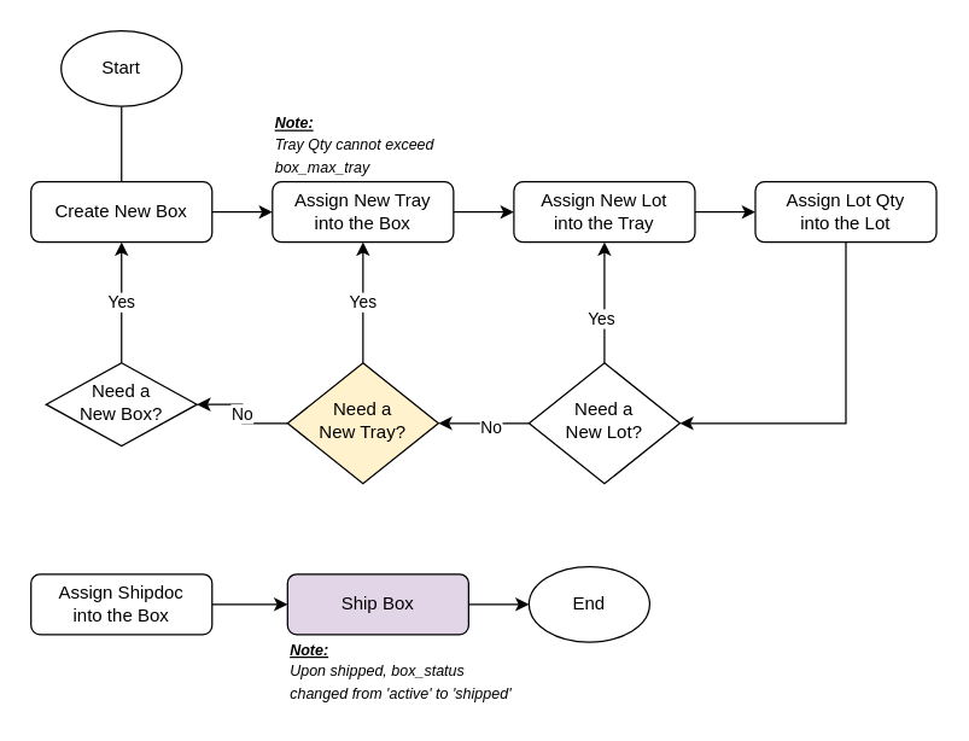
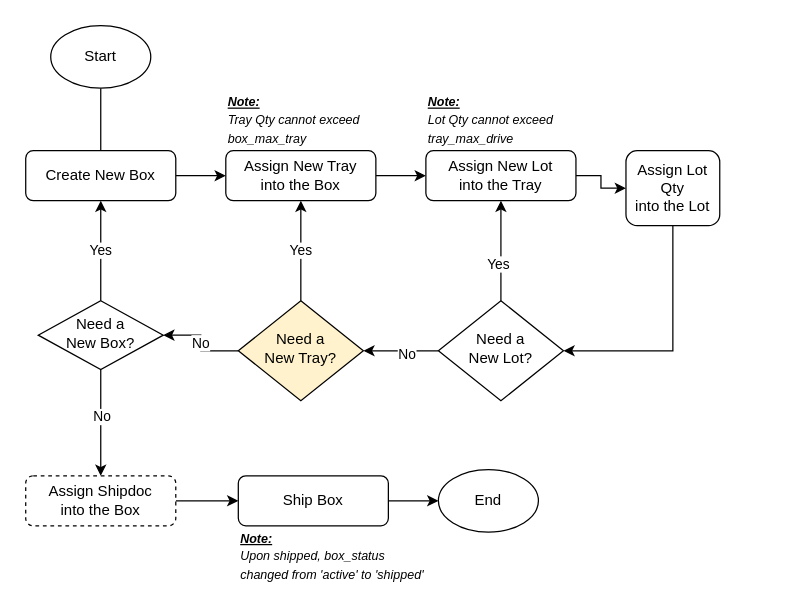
  <mxCell id="0" />
  <mxCell id="1" parent="0" />
  <mxCell id="2" value="" style="edgeStyle=orthogonalEdgeStyle;rounded=0;orthogonalLoop=1;jettySize=auto;html=1;" parent="1" source="3" target="11" edge="1"><mxGeometry relative="1" as="geometry" /></mxCell>
  <mxCell id="3" value="Create New Box" style="rounded=1;whiteSpace=wrap;html=1;fontSize=12;glass=0;strokeWidth=1;shadow=0;" parent="1" vertex="1"><mxGeometry x="20" y="120" width="120" height="40" as="geometry" /></mxCell>
  <mxCell id="4" value="Yes" style="edgeStyle=orthogonalEdgeStyle;rounded=0;orthogonalLoop=1;jettySize=auto;html=1;entryX=0.5;entryY=1;entryDx=0;entryDy=0;" parent="1" source="7" target="3" edge="1"><mxGeometry relative="1" as="geometry" /></mxCell>
+ <mxCell id="5" value="" style="edgeStyle=orthogonalEdgeStyle;rounded=0;orthogonalLoop=1;jettySize=auto;html=1;" parent="1" source="7" target="26" edge="1"><mxGeometry relative="1" as="geometry" /></mxCell>
+ <mxCell id="6" value="No" style="edgeLabel;html=1;align=center;verticalAlign=middle;resizable=0;points=[];" parent="5" vertex="1" connectable="0"><mxGeometry x="-0.133" relative="1" as="geometry"><mxPoint as="offset" /></mxGeometry></mxCell>
  <mxCell id="7" value="Need a &lt;br&gt;New Box?" style="rhombus;whiteSpace=wrap;html=1;shadow=0;fontFamily=Helvetica;fontSize=12;align=center;strokeWidth=1;spacing=6;spacingTop=-4;" parent="1" vertex="1"><mxGeometry x="30" y="240" width="100" height="55" as="geometry" /></mxCell>
  <mxCell id="8" value="" style="edgeStyle=orthogonalEdgeStyle;rounded=0;orthogonalLoop=1;jettySize=auto;html=1;endArrow=none;" parent="1" source="9" target="3" edge="1"><mxGeometry relative="1" as="geometry" /></mxCell>
  <mxCell id="9" value="Start" style="ellipse;whiteSpace=wrap;html=1;" parent="1" vertex="1"><mxGeometry x="40" y="20" width="80" height="50" as="geometry" /></mxCell>
  <mxCell id="10" value="" style="edgeStyle=orthogonalEdgeStyle;rounded=0;orthogonalLoop=1;jettySize=auto;html=1;" parent="1" source="11" target="13" edge="1"><mxGeometry relative="1" as="geometry" /></mxCell>
  <mxCell id="11" value="Assign New Tray &lt;br&gt;into the Box" style="rounded=1;whiteSpace=wrap;html=1;fontSize=12;glass=0;strokeWidth=1;shadow=0;" parent="1" vertex="1"><mxGeometry x="180" y="120" width="120" height="40" as="geometry" /></mxCell>
  <mxCell id="12" value="" style="edgeStyle=orthogonalEdgeStyle;rounded=0;orthogonalLoop=1;jettySize=auto;html=1;" parent="1" source="13" target="15" edge="1"><mxGeometry relative="1" as="geometry" /></mxCell>
  <mxCell id="13" value="Assign New Lot&lt;br&gt;into the Tray" style="rounded=1;whiteSpace=wrap;html=1;fontSize=12;glass=0;strokeWidth=1;shadow=0;" parent="1" vertex="1"><mxGeometry x="340" y="120" width="120" height="40" as="geometry" /></mxCell>
  <mxCell id="14" style="edgeStyle=orthogonalEdgeStyle;rounded=0;orthogonalLoop=1;jettySize=auto;html=1;entryX=1;entryY=0.5;entryDx=0;entryDy=0;exitX=0.5;exitY=1;exitDx=0;exitDy=0;" edge="1" parent="1" source="15" target="24"><mxGeometry relative="1" as="geometry" /></mxCell>
- <mxCell id="15" value="Assign Lot Qty&lt;br&gt;into the Lot" style="rounded=1;whiteSpace=wrap;html=1;fontSize=12;glass=0;strokeWidth=1;shadow=0;" parent="1" vertex="1"><mxGeometry x="500" y="120" width="120" height="40" as="geometry" /></mxCell>
+ <mxCell id="15" value="Assign Lot Qty&lt;br&gt;into the Lot" style="rounded=1;whiteSpace=wrap;html=1;fontSize=12;glass=0;strokeWidth=1;shadow=0;" parent="1" vertex="1"><mxGeometry x="500" y="120" width="75" height="60" as="geometry" /></mxCell>
  <mxCell id="16" value="Yes" style="edgeStyle=orthogonalEdgeStyle;rounded=0;orthogonalLoop=1;jettySize=auto;html=1;" parent="1" source="18" target="11" edge="1"><mxGeometry relative="1" as="geometry" /></mxCell>
  <mxCell id="17" value="No" style="edgeStyle=orthogonalEdgeStyle;rounded=0;orthogonalLoop=1;jettySize=auto;html=1;entryX=1;entryY=0.5;entryDx=0;entryDy=0;" parent="1" source="18" target="7" edge="1"><mxGeometry relative="1" as="geometry" /></mxCell>
  <mxCell id="18" value="Need a &lt;br&gt;New Tray?" style="rhombus;whiteSpace=wrap;html=1;shadow=0;fontFamily=Helvetica;fontSize=12;align=center;strokeWidth=1;spacing=6;spacingTop=-4;fillColor=#fff2cc;" parent="1" vertex="1"><mxGeometry x="190" y="240" width="100" height="80" as="geometry" /></mxCell>
  <mxCell id="19" value="End" style="ellipse;whiteSpace=wrap;html=1;" parent="1" vertex="1"><mxGeometry x="350" y="375" width="80" height="50" as="geometry" /></mxCell>
  <mxCell id="20" value="" style="edgeStyle=orthogonalEdgeStyle;rounded=0;orthogonalLoop=1;jettySize=auto;html=1;" parent="1" source="24" target="18" edge="1"><mxGeometry relative="1" as="geometry" /></mxCell>
  <mxCell id="21" value="No" style="edgeLabel;html=1;align=center;verticalAlign=middle;resizable=0;points=[];" parent="20" vertex="1" connectable="0"><mxGeometry x="-0.127" y="2" relative="1" as="geometry"><mxPoint as="offset" /></mxGeometry></mxCell>
  <mxCell id="22" value="" style="edgeStyle=orthogonalEdgeStyle;rounded=0;orthogonalLoop=1;jettySize=auto;html=1;" parent="1" source="24" target="13" edge="1"><mxGeometry relative="1" as="geometry" /></mxCell>
  <mxCell id="23" value="Yes" style="edgeLabel;html=1;align=center;verticalAlign=middle;resizable=0;points=[];" parent="22" vertex="1" connectable="0"><mxGeometry x="-0.255" y="3" relative="1" as="geometry"><mxPoint as="offset" /></mxGeometry></mxCell>
  <mxCell id="24" value="Need a &lt;br&gt;New Lot?" style="rhombus;whiteSpace=wrap;html=1;shadow=0;fontFamily=Helvetica;fontSize=12;align=center;strokeWidth=1;spacing=6;spacingTop=-4;" parent="1" vertex="1"><mxGeometry x="350" y="240" width="100" height="80" as="geometry" /></mxCell>
  <mxCell id="25" value="" style="edgeStyle=orthogonalEdgeStyle;rounded=0;orthogonalLoop=1;jettySize=auto;html=1;" parent="1" source="26" edge="1"><mxGeometry relative="1" as="geometry"><mxPoint x="190" y="400" as="targetPoint" /></mxGeometry></mxCell>
- <mxCell id="26" value="Assign Shipdoc&lt;br&gt;into the Box" style="rounded=1;whiteSpace=wrap;html=1;fontSize=12;glass=0;strokeWidth=1;shadow=0;" parent="1" vertex="1"><mxGeometry x="20" y="380" width="120" height="40" as="geometry" /></mxCell>
+ <mxCell id="26" value="Assign Shipdoc&lt;br&gt;into the Box" style="rounded=1;whiteSpace=wrap;html=1;fontSize=12;glass=0;strokeWidth=1;shadow=0;dashed=1;" parent="1" vertex="1"><mxGeometry x="20" y="380" width="120" height="40" as="geometry" /></mxCell>
  <mxCell id="27" value="&lt;i&gt;&lt;font style=&quot;font-size: 10px;&quot;&gt;&lt;u style=&quot;&quot;&gt;&lt;b&gt;Note: &lt;/b&gt;&lt;/u&gt;&lt;br&gt;Tray Qty cannot exceed box_max_tray&lt;/font&gt;&lt;/i&gt;" style="text;html=1;strokeColor=none;fillColor=none;align=left;verticalAlign=middle;whiteSpace=wrap;rounded=0;" parent="1" vertex="1"><mxGeometry x="180" y="70" width="120" height="50" as="geometry" /></mxCell>
+ <mxCell id="28" value="&lt;i&gt;&lt;font style=&quot;font-size: 10px;&quot;&gt;&lt;u style=&quot;&quot;&gt;&lt;b&gt;Note: &lt;/b&gt;&lt;/u&gt;&lt;br&gt;Lot Qty cannot exceed tray_max_drive&lt;/font&gt;&lt;/i&gt;" style="text;html=1;strokeColor=none;fillColor=none;align=left;verticalAlign=middle;whiteSpace=wrap;rounded=0;" parent="1" vertex="1"><mxGeometry x="340" y="70" width="120" height="50" as="geometry" /></mxCell>
  <mxCell id="29" value="&lt;i&gt;&lt;font style=&quot;font-size: 10px;&quot;&gt;&lt;u style=&quot;&quot;&gt;&lt;b&gt;Note: &lt;/b&gt;&lt;/u&gt;&lt;br&gt;Upon shipped, box_status changed from 'active' to 'shipped'&lt;br&gt;&lt;/font&gt;&lt;/i&gt;" style="text;html=1;strokeColor=none;fillColor=none;align=left;verticalAlign=middle;whiteSpace=wrap;rounded=0;" parent="1" vertex="1"><mxGeometry x="190" y="419" width="150" height="50" as="geometry" /></mxCell>
  <mxCell id="30" value="" style="edgeStyle=orthogonalEdgeStyle;rounded=0;orthogonalLoop=1;jettySize=auto;html=1;" parent="1" source="31" target="19" edge="1"><mxGeometry relative="1" as="geometry" /></mxCell>
- <mxCell id="31" value="Ship Box" style="rounded=1;whiteSpace=wrap;html=1;fontSize=12;glass=0;strokeWidth=1;shadow=0;fillColor=#e1d5e7;" parent="1" vertex="1"><mxGeometry x="190" y="380" width="120" height="40" as="geometry" /></mxCell>
+ <mxCell id="31" value="Ship Box" style="rounded=1;whiteSpace=wrap;html=1;fontSize=12;glass=0;strokeWidth=1;shadow=0;" parent="1" vertex="1"><mxGeometry x="190" y="380" width="120" height="40" as="geometry" /></mxCell>
